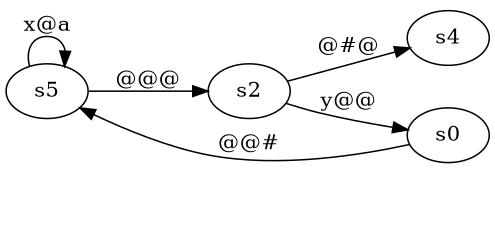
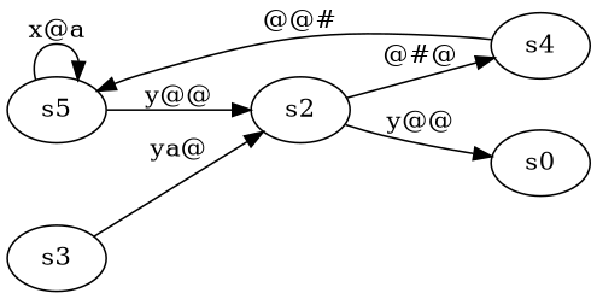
  digraph {
    fontname="DejaVu Serif"
    rankdir=LR
    node [fontname="DejaVu Serif"]
    edge [fontname="DejaVu Serif"]
    n1 [label=s5]
    s0
    s2
    s4
+   s3
    n1 -> n1 [label="x@a"]
-   n1 -> s2 [label="@@@"]
-   s0 -> n1 [label="@@#"]
+   n1 -> s2 [label="y@@"]
+   s4 -> n1 [label="@@#"]
    s2 -> s0 [label="y@@"]
    s2 -> s4 [label="@#@"]
+   s3 -> s2 [label="ya@"]
  }
